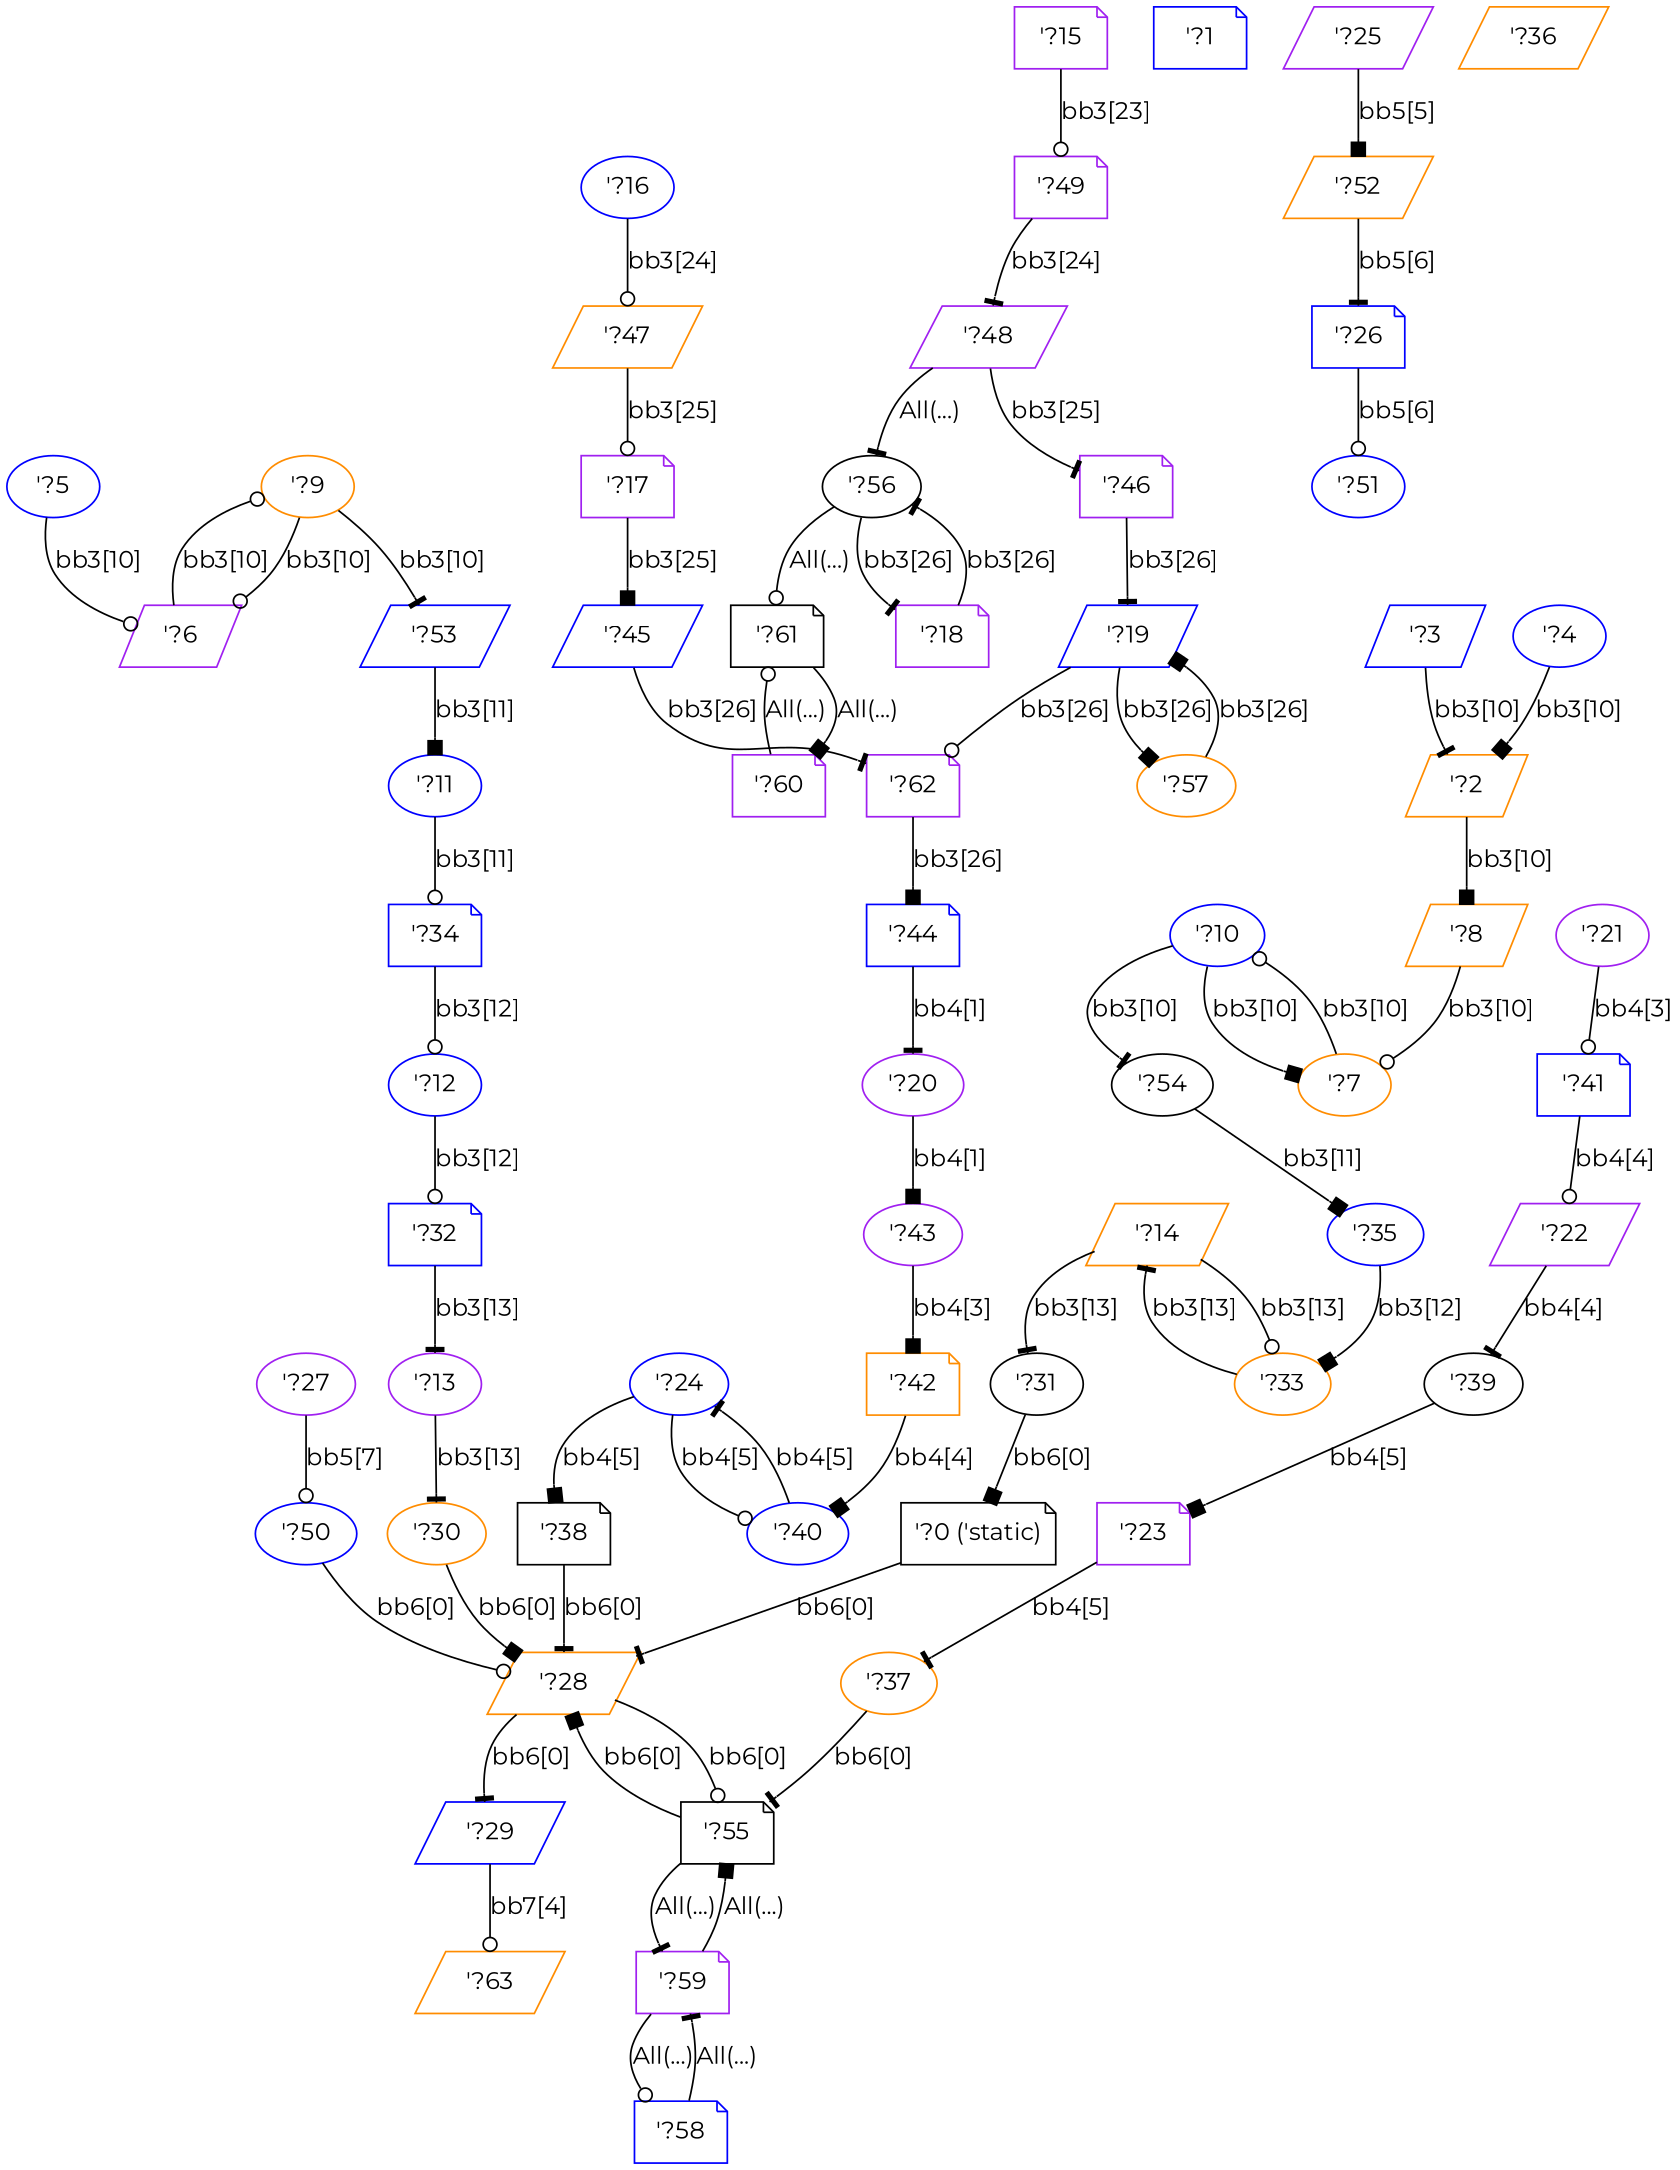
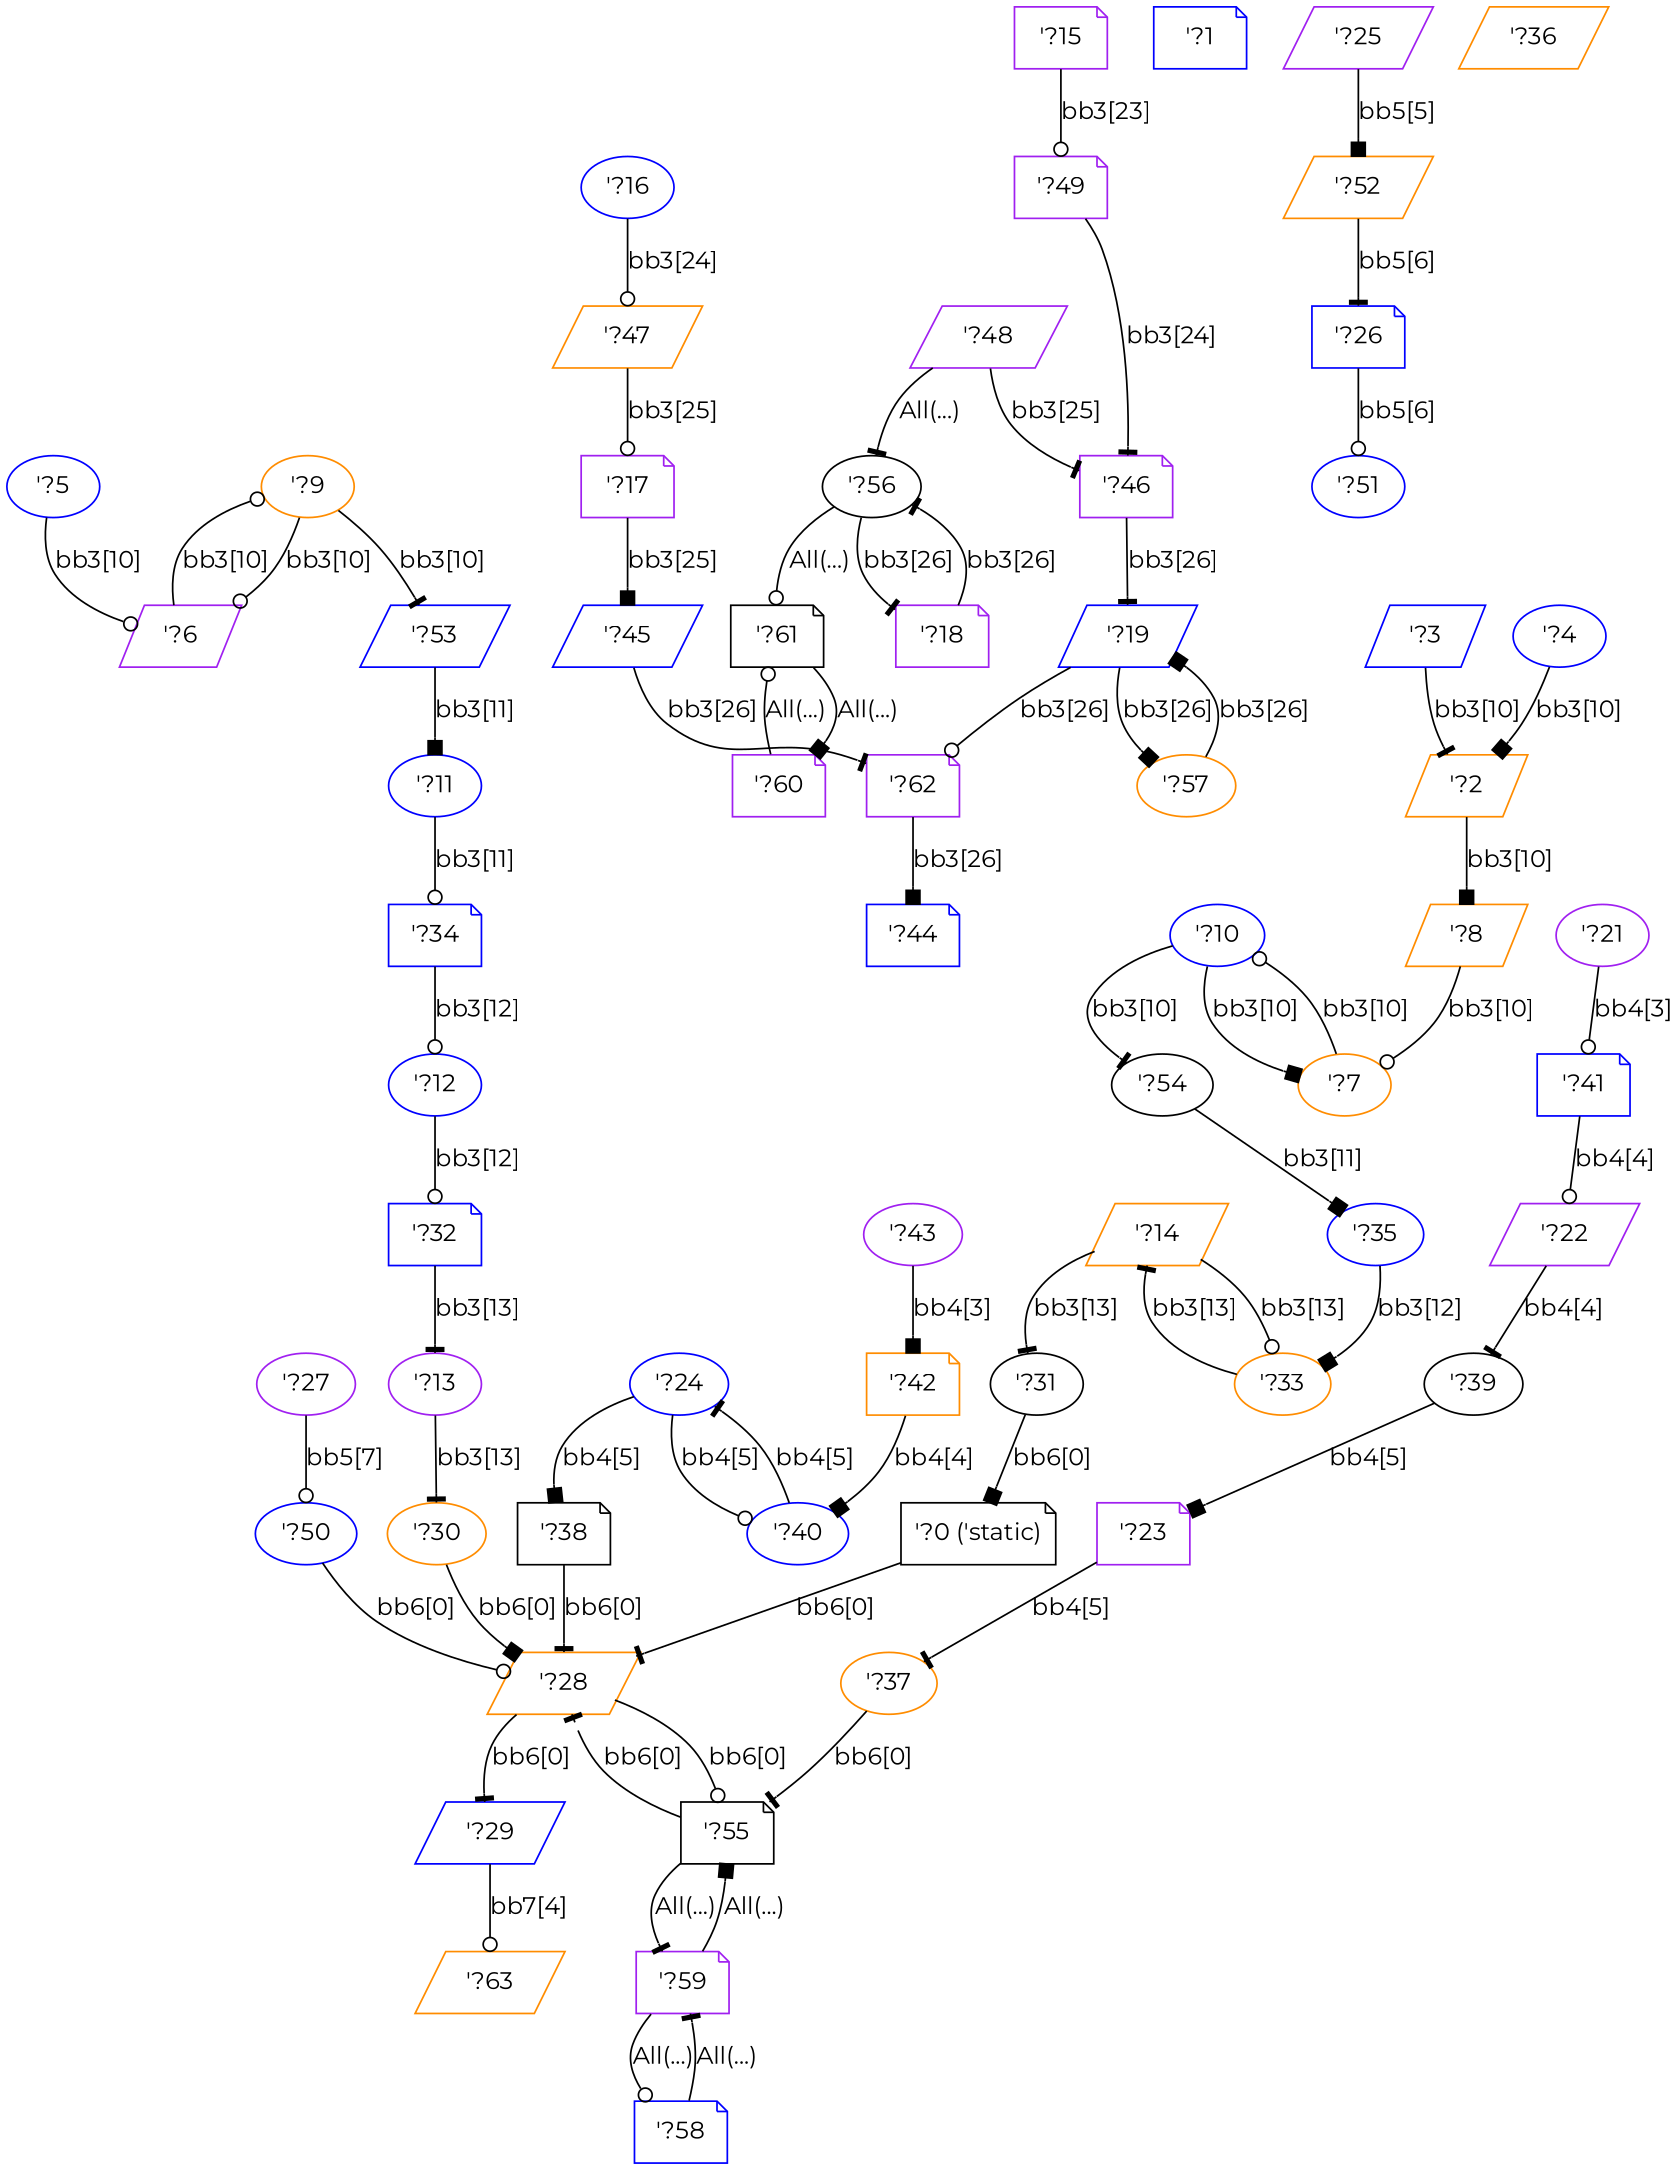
  digraph {
    fontname=Montserrat
    node [color=blue fontname=Montserrat shape=ellipse]
    edge [arrowhead=tee fontname=Montserrat]
    n1 [color=black label="\'?0 (\'static)" shape=note]
    n2 [color=darkorange label="\'?28" shape=parallelogram]
    n3 [label="\'?29" shape=parallelogram]
    n4 [color=black label="\'?55" shape=note]
    n5 [label="\'?1" shape=note]
    n6 [color=darkorange label="\'?2" shape=parallelogram]
    n7 [color=darkorange label="\'?8" shape=parallelogram]
    n8 [color=darkorange label="\'?7"]
    n9 [label="\'?3" shape=parallelogram]
    n10 [label="\'?4"]
    n11 [label="\'?5"]
    n12 [color=purple label="\'?6" shape=parallelogram]
    n13 [color=darkorange label="\'?9"]
    n14 [label="\'?53" shape=parallelogram]
    n15 [label="\'?10"]
    n16 [color=black label="\'?54"]
    n17 [label="\'?11"]
    n18 [label="\'?35"]
    n19 [label="\'?34" shape=note]
    n20 [label="\'?12"]
    n21 [label="\'?32" shape=note]
    n22 [color=purple label="\'?13"]
    n23 [color=darkorange label="\'?30"]
    n24 [color=darkorange label="\'?14" shape=parallelogram]
    n25 [color=black label="\'?31"]
    n26 [color=darkorange label="\'?33"]
    n27 [color=purple label="\'?15" shape=note]
    n28 [color=purple label="\'?49" shape=note]
    n29 [color=purple label="\'?48" shape=parallelogram]
    n30 [label="\'?16"]
    n31 [color=darkorange label="\'?47" shape=parallelogram]
    n32 [color=purple label="\'?17" shape=note]
    n33 [label="\'?45" shape=parallelogram]
    n34 [color=purple label="\'?62" shape=note]
    n35 [color=purple label="\'?18" shape=note]
    n36 [color=black label="\'?56"]
    n37 [color=black label="\'?61" shape=note]
    n38 [label="\'?19" shape=parallelogram]
    n39 [color=darkorange label="\'?57"]
    n40 [label="\'?44" shape=note]
-   n41 [color=purple label="\'?20"]
    n42 [color=purple label="\'?43"]
    n43 [color=darkorange label="\'?42" shape=note]
    n44 [color=purple label="\'?21"]
    n45 [label="\'?41" shape=note]
    n46 [color=purple label="\'?22" shape=parallelogram]
    n47 [color=black label="\'?39"]
    n48 [color=purple label="\'?23" shape=note]
    n49 [color=darkorange label="\'?37"]
    n50 [label="\'?24"]
    n51 [color=black label="\'?38" shape=note]
    n52 [label="\'?40"]
    n53 [color=purple label="\'?25" shape=parallelogram]
    n54 [color=darkorange label="\'?52" shape=parallelogram]
    n55 [label="\'?26" shape=note]
    n56 [label="\'?51"]
    n57 [color=purple label="\'?27"]
    n58 [label="\'?50"]
    n59 [color=darkorange label="\'?63" shape=parallelogram]
    n60 [color=purple label="\'?59" shape=note]
    n61 [color=darkorange label="\'?36" shape=parallelogram]
    n62 [color=purple label="\'?46" shape=note]
    n63 [label="\'?58" shape=note]
    n64 [color=purple label="\'?60" shape=note]
    n1 -> n2 [label="bb6[0]"]
    n2 -> n3 [label="bb6[0]"]
    n2 -> n4 [arrowhead=odot label="bb6[0]"]
    n3 -> n59 [arrowhead=odot label="bb7[4]"]
-   n4 -> n2 [arrowhead=box label="bb6[0]"]
+   n4 -> n2 [label="bb6[0]"]
    n4 -> n60 [label="All(...)"]
    n6 -> n7 [arrowhead=box label="bb3[10]"]
    n7 -> n8 [arrowhead=odot label="bb3[10]"]
    n8 -> n15 [arrowhead=odot label="bb3[10]"]
    n9 -> n6 [label="bb3[10]"]
    n10 -> n6 [arrowhead=box label="bb3[10]"]
    n11 -> n12 [arrowhead=odot label="bb3[10]"]
    n12 -> n13 [arrowhead=odot label="bb3[10]"]
    n13 -> n12 [arrowhead=odot label="bb3[10]"]
    n13 -> n14 [label="bb3[10]"]
    n14 -> n17 [arrowhead=box label="bb3[11]"]
    n15 -> n8 [arrowhead=box label="bb3[10]"]
    n15 -> n16 [label="bb3[10]"]
    n16 -> n18 [arrowhead=box label="bb3[11]"]
    n17 -> n19 [arrowhead=odot label="bb3[11]"]
    n18 -> n26 [arrowhead=box label="bb3[12]"]
    n19 -> n20 [arrowhead=odot label="bb3[12]"]
    n20 -> n21 [arrowhead=odot label="bb3[12]"]
    n21 -> n22 [label="bb3[13]"]
    n22 -> n23 [label="bb3[13]"]
    n23 -> n2 [arrowhead=box label="bb6[0]"]
    n24 -> n25 [label="bb3[13]"]
    n24 -> n26 [arrowhead=odot label="bb3[13]"]
    n25 -> n1 [arrowhead=box label="bb6[0]"]
    n26 -> n24 [label="bb3[13]"]
    n27 -> n28 [arrowhead=odot label="bb3[23]"]
-   n28 -> n29 [label="bb3[24]"]
+   n28 -> n62 [label="bb3[24]"]
    n29 -> n36 [label="All(...)"]
    n29 -> n62 [label="bb3[25]"]
    n30 -> n31 [arrowhead=odot label="bb3[24]"]
    n31 -> n32 [arrowhead=odot label="bb3[25]"]
    n32 -> n33 [arrowhead=box label="bb3[25]"]
    n33 -> n34 [label="bb3[26]"]
    n34 -> n40 [arrowhead=box label="bb3[26]"]
    n35 -> n36 [label="bb3[26]"]
    n36 -> n35 [label="bb3[26]"]
    n36 -> n37 [arrowhead=odot label="All(...)"]
    n37 -> n64 [arrowhead=box label="All(...)"]
    n38 -> n34 [arrowhead=odot label="bb3[26]"]
    n38 -> n39 [arrowhead=box label="bb3[26]"]
    n39 -> n38 [arrowhead=box label="bb3[26]"]
-   n40 -> n41 [label="bb4[1]"]
-   n41 -> n42 [arrowhead=box label="bb4[1]"]
    n42 -> n43 [arrowhead=box label="bb4[3]"]
    n43 -> n52 [arrowhead=box label="bb4[4]"]
    n44 -> n45 [arrowhead=odot label="bb4[3]"]
    n45 -> n46 [arrowhead=odot label="bb4[4]"]
    n46 -> n47 [label="bb4[4]"]
    n47 -> n48 [arrowhead=box label="bb4[5]"]
    n48 -> n49 [label="bb4[5]"]
    n49 -> n4 [label="bb6[0]"]
    n50 -> n51 [arrowhead=box label="bb4[5]"]
    n50 -> n52 [arrowhead=odot label="bb4[5]"]
    n51 -> n2 [label="bb6[0]"]
    n52 -> n50 [label="bb4[5]"]
    n53 -> n54 [arrowhead=box label="bb5[5]"]
    n54 -> n55 [label="bb5[6]"]
    n55 -> n56 [arrowhead=odot label="bb5[6]"]
    n57 -> n58 [arrowhead=odot label="bb5[7]"]
    n58 -> n2 [arrowhead=odot label="bb6[0]"]
    n60 -> n4 [arrowhead=box label="All(...)"]
    n60 -> n63 [arrowhead=odot label="All(...)"]
    n62 -> n38 [label="bb3[26]"]
    n63 -> n60 [label="All(...)"]
    n64 -> n37 [arrowhead=odot label="All(...)"]
  }
